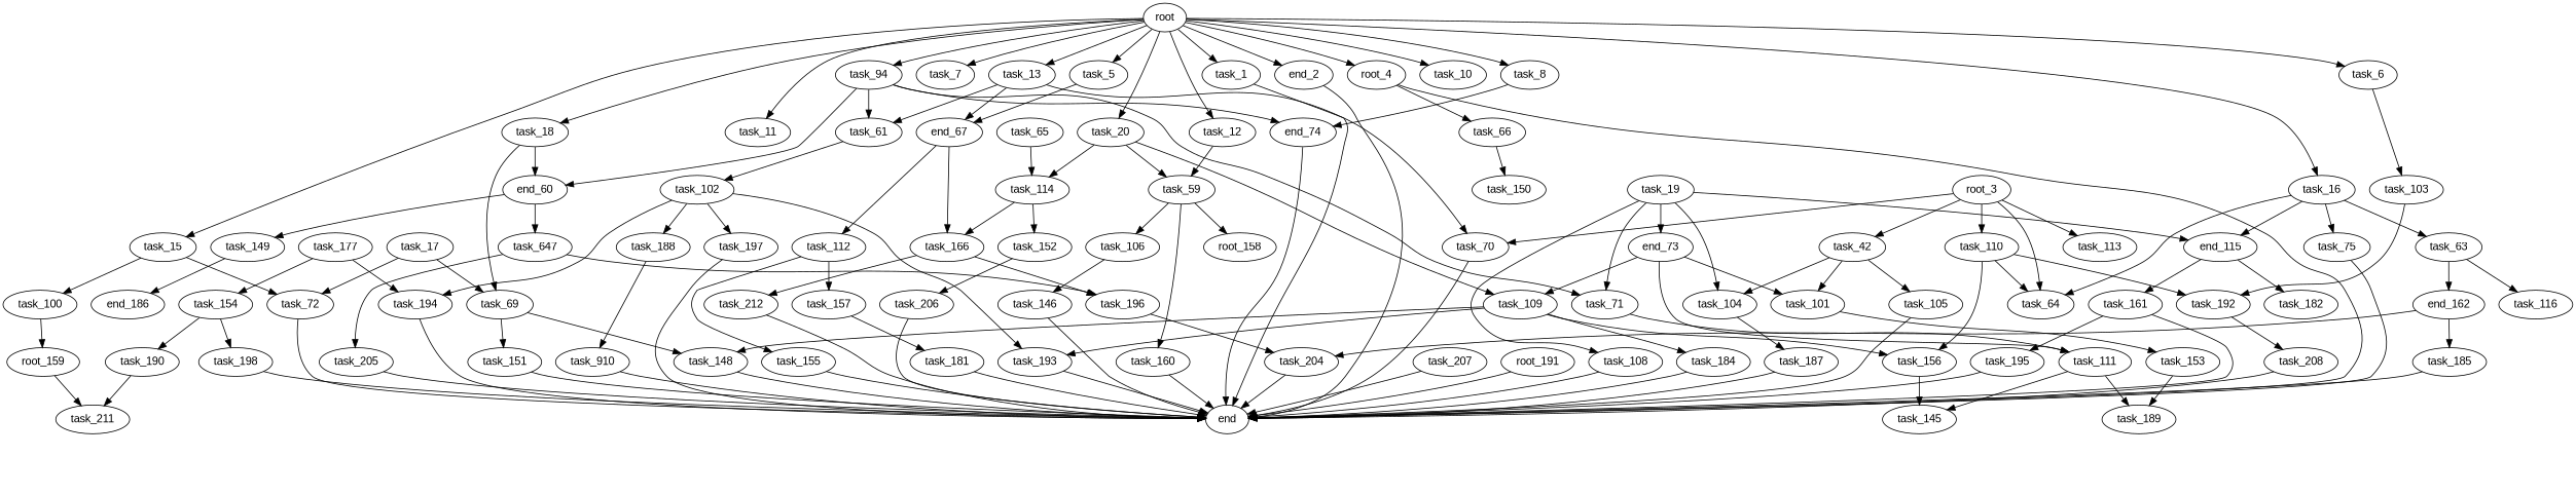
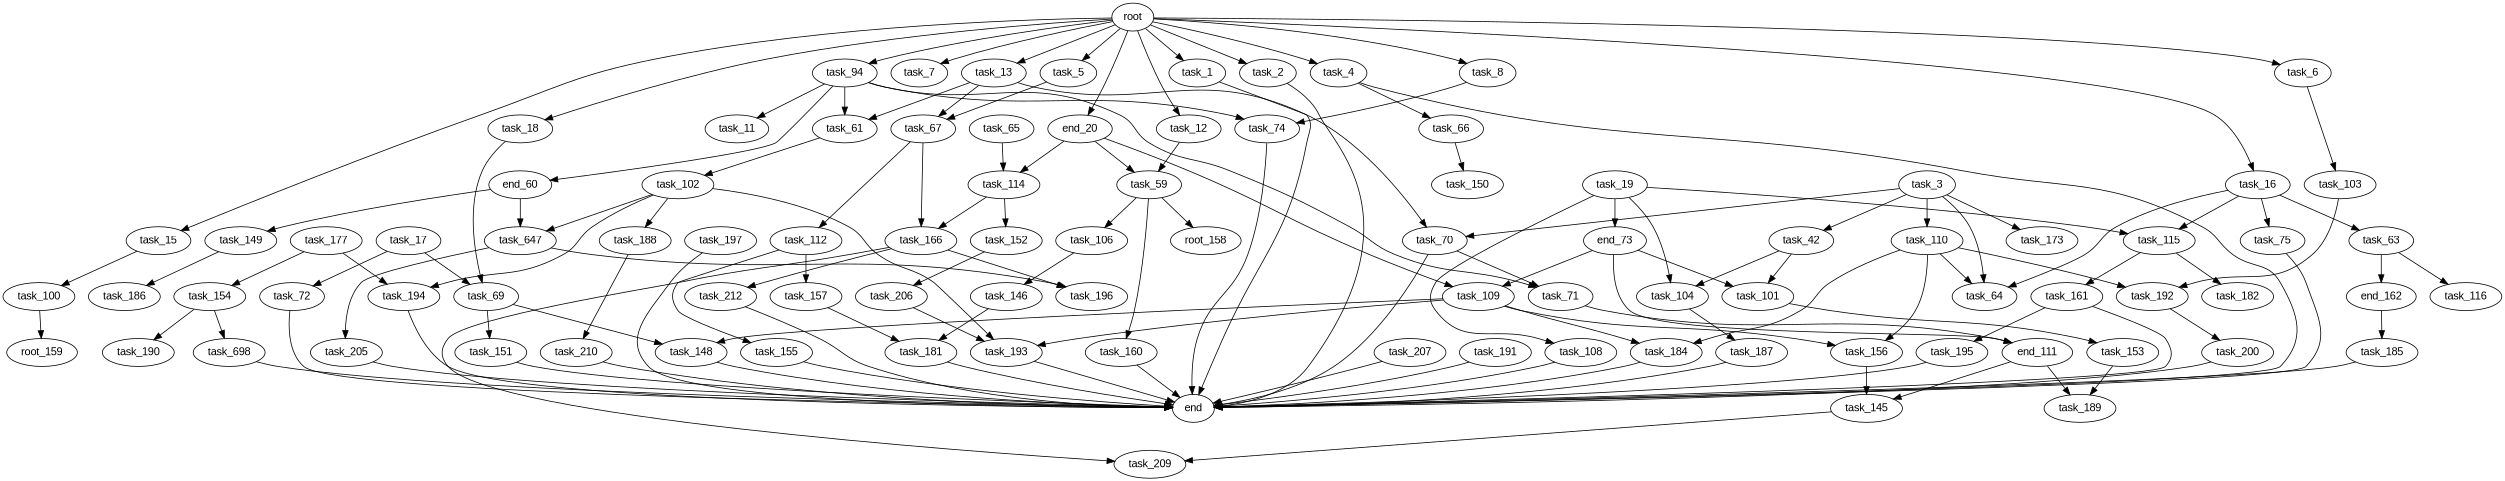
  digraph {
    fontname="Liberation Sans"
    node [fontname="Liberation Sans"]
    edge [fontname="Liberation Sans"]
    task_181
    end
    task_104
    task_187
    task_195
    task_110
    task_64
    task_184
    task_156
    task_192
    task_17
    task_72
    task_69
    task_148
    task_151
    task_190
-   task_211
    n18 [label=end_73]
    task_109
    task_101
-   task_111
+   task_111 [label=end_111]
    task_193
    task_153
    task_189
    task_145
    n26 [label=root_158]
    task_59
    task_106
    task_160
    task_146
    task_197
-   task_67 [label=end_67]
+   task_67
    task_112
    n34 [label=task_166]
    task_157
    task_155
+   task_209
    task_196
    task_212
    task_65
    task_114
-   task_208
+   task_208 [label=task_200]
    task_205
    task_185
-   task_115 [label=end_115]
+   task_115
    task_161
    task_182
    task_206
    task_63
    task_116
    n51 [label=end_162]
    task_103
-   task_204
    task_61
    task_102
    task_194
    task_188
    n58 [label=task_177]
    task_154
-   task_198
-   task_105
-   task_3 [label=root_3]
-   task_113
+   task_198 [label=task_698]
+   task_3
+   task_113 [label=task_173]
    n64 [label=task_42]
    task_70
    task_207
    n67 [label=task_94]
    n68 [label=end_60]
-   task_74 [label=end_74]
+   task_74
    task_71
    n71 [label=task_647]
    task_149
-   task_20
+   task_20 [label=end_20]
    task_152
    task_108
    n76 [label=root_159]
    task_100
-   task_186 [label=end_186]
+   task_186
    task_16
    task_75
    root
    task_11
    task_7
-   task_4 [label=root_4]
+   task_4
    task_13
    task_5
    task_1
    task_6
    task_18
    task_15
-   task_10
-   task_2 [label=end_2]
+   task_2
    task_12
    task_8
    task_66
    task_19
    task_150
-   task_210 [label=task_910]
-   task_191 [label=root_191]
+   task_210
+   task_191
    task_181 -> end
    task_104 -> task_187
    task_187 -> end
    task_195 -> end
    task_110 -> task_64
+   task_110 -> task_184
    task_110 -> task_156
    task_110 -> task_192
    task_184 -> end
    task_156 -> task_145
    task_192 -> task_208
    task_17 -> task_72
    task_17 -> task_69
    task_72 -> end
    task_69 -> task_148
    task_69 -> task_151
    task_148 -> end
    task_151 -> end
-   task_190 -> task_211
    n18 -> task_109
    n18 -> task_101
    n18 -> task_111
    task_109 -> task_184
    task_109 -> task_156
    task_109 -> task_148
    task_109 -> task_193
    task_101 -> task_153
    task_111 -> task_189
    task_111 -> task_145
    task_193 -> end
    task_153 -> task_189
+   task_145 -> task_209
    task_59 -> n26
    task_59 -> task_106
    task_59 -> task_160
    task_106 -> task_146
    task_160 -> end
-   task_146 -> end
+   task_146 -> task_181
    task_197 -> end
    task_67 -> task_112
    task_67 -> n34
    task_112 -> task_157
    task_112 -> task_155
+   n34 -> task_209
    n34 -> task_196
    n34 -> task_212
    task_157 -> task_181
    task_155 -> end
-   task_196 -> task_204
    task_212 -> end
    task_65 -> task_114
    task_114 -> n34
    task_114 -> task_152
    task_208 -> end
    task_205 -> end
    task_185 -> end
    task_115 -> task_161
    task_115 -> task_182
    task_161 -> end
    task_161 -> task_195
-   task_206 -> end
+   task_206 -> task_193
    task_63 -> task_116
    task_63 -> n51
    n51 -> task_185
-   n51 -> task_204
    task_103 -> task_192
-   task_204 -> end
    task_61 -> task_102
    task_102 -> task_193
-   task_102 -> task_197
+   task_102 -> n71
    task_102 -> task_194
    task_102 -> task_188
    task_194 -> end
    task_188 -> task_210
    n58 -> task_194
    n58 -> task_154
    task_154 -> task_190
    task_154 -> task_198
    task_198 -> end
-   task_105 -> end
    task_3 -> task_110
    task_3 -> task_64
    task_3 -> task_113
    task_3 -> n64
    task_3 -> task_70
    n64 -> task_104
    n64 -> task_101
-   n64 -> task_105
    task_70 -> end
    task_207 -> end
    n67 -> task_61
    n67 -> n68
    n67 -> task_74
    n67 -> task_71
    n68 -> n71
    n68 -> task_149
    task_74 -> end
    task_71 -> task_111
    n71 -> task_196
    n71 -> task_205
    task_149 -> task_186
    task_20 -> task_109
    task_20 -> task_59
    task_20 -> task_114
    task_152 -> task_206
    task_108 -> end
-   n76 -> task_211
    task_100 -> n76
    task_16 -> task_64
    task_16 -> task_115
    task_16 -> task_63
    task_16 -> task_75
    task_75 -> end
    root -> n67
    root -> task_20
    root -> task_16
-   root -> task_11
+   n67 -> task_11
    root -> task_7
    root -> task_4
    root -> task_13
    root -> task_5
    root -> task_1
    root -> task_6
    root -> task_18
    root -> task_15
-   root -> task_10
    root -> task_2
    root -> task_12
    root -> task_8
    task_4 -> end
    task_4 -> task_66
    task_13 -> task_67
    task_13 -> task_61
    task_13 -> task_70
    task_5 -> task_67
    task_1 -> end
    task_6 -> task_103
    task_18 -> task_69
-   task_18 -> n68
-   task_15 -> task_72
    task_15 -> task_100
    task_2 -> end
    task_12 -> task_59
    task_8 -> task_74
    task_66 -> task_150
    task_19 -> task_104
    task_19 -> n18
    task_19 -> task_115
-   task_19 -> task_71
+   task_70 -> task_71
    task_19 -> task_108
    task_210 -> end
    task_191 -> end
  }
